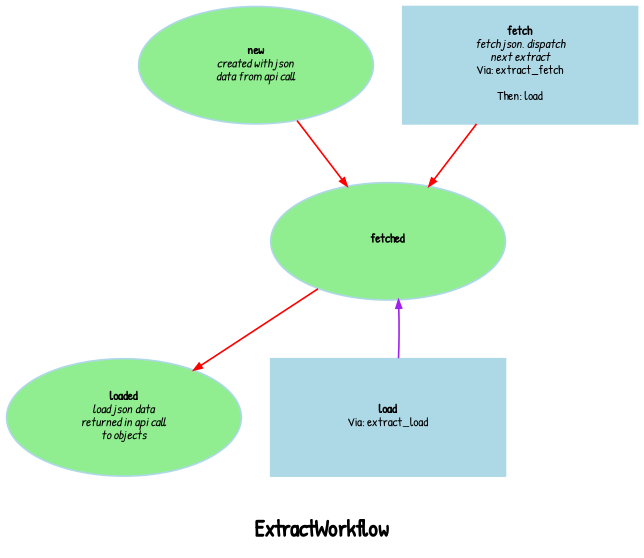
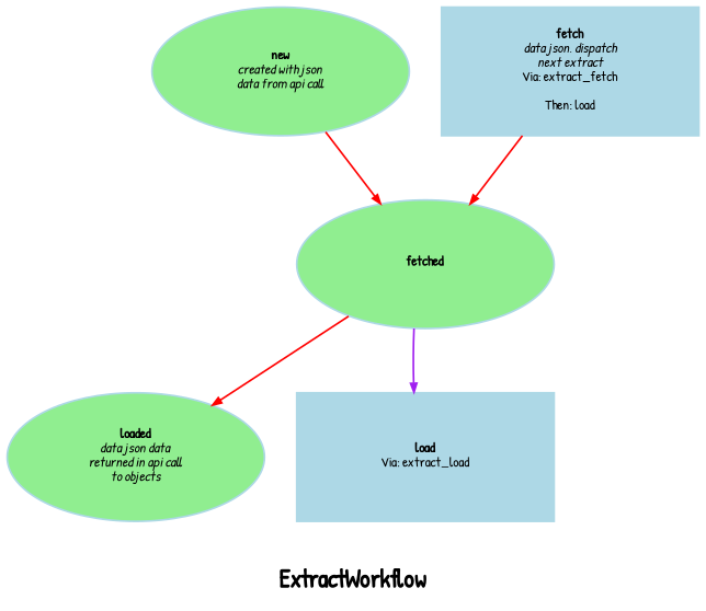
  digraph {
    fontname="Patrick Hand"
    label=<<B>ExtractWorkflow</B>>
    rankdir=TB
    node [color=lightBlue fillcolor=lightgreen fixedsize=false fontname="Patrick Hand" fontsize=8 shape=oval style=filled]
    edge [arrowhead=normal arrowsize=0.5 color=red fontname="Patrick Hand" fontsize=7 style=solid]
    n1 [height=1 label=<<B>new</B><BR/><I>created with json<BR/>data from api call</I>> width=2]
    n2 [height=1 label=<<B>fetched</B>> width=2]
-   n3 [height=1 label=<<B>fetch</B><BR/><I>fetch json, dispatch<BR/>next extract</I><BR/>Via: extract_fetch<BR/><BR/>Then: load> shape=box width=2 fillcolor=""]
-   n4 [height=1 label=<<B>loaded</B><BR/><I>load json data<BR/>returned in api call<BR/>to objects</I>> width=2]
+   n3 [height=1 label=<<B>fetch</B><BR/><I>data json, dispatch<BR/>next extract</I><BR/>Via: extract_fetch<BR/><BR/>Then: load> shape=box width=2 fillcolor=""]
+   n4 [height=1 label=<<B>loaded</B><BR/><I>data json data<BR/>returned in api call<BR/>to objects</I>> width=2]
    n5 [height=1 label=<<B>load</B><BR/>Via: extract_load> shape=box width=2 fillcolor=""]
    n1 -> n2
    n2 -> n4
-   n5 -> n2 [color=purple]
+   n2 -> n5 [color=purple]
    n3 -> n2
  }
